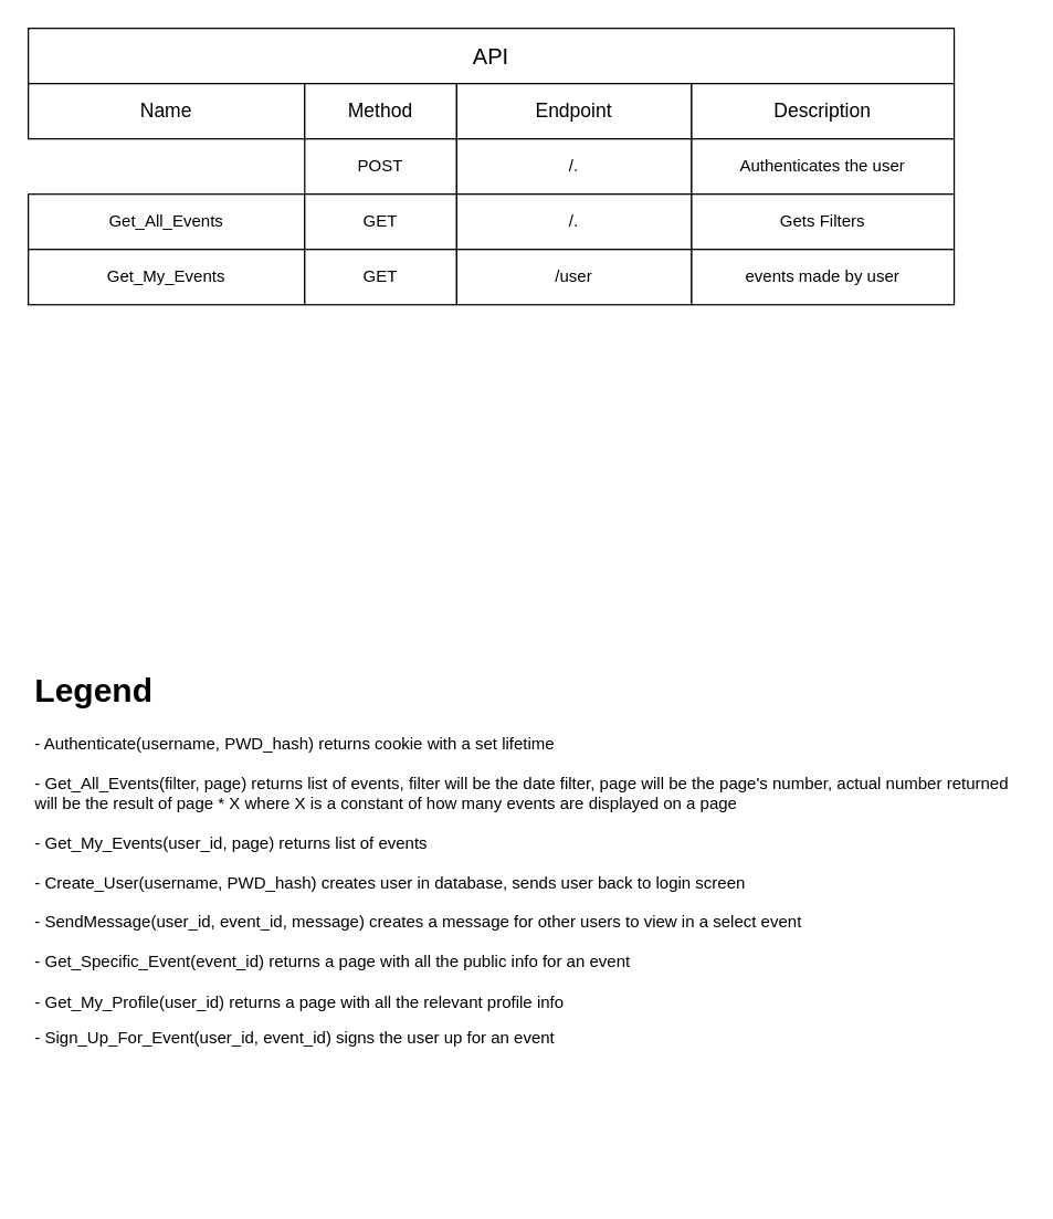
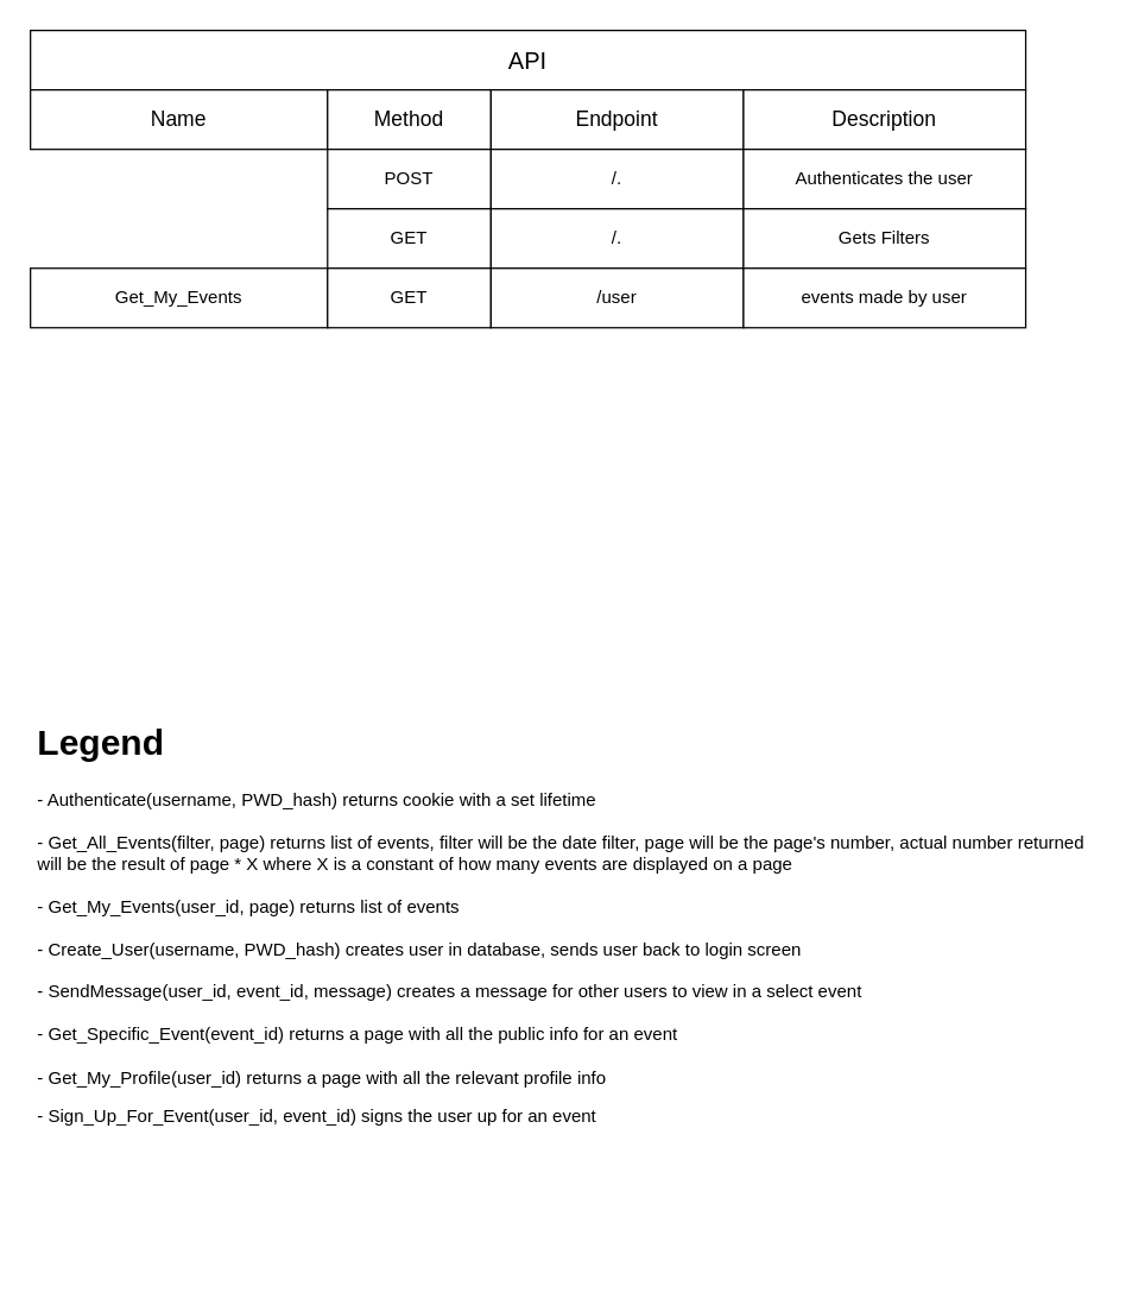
  <mxCell id="0" />
  <mxCell id="1" parent="0" />
  <mxCell id="2" value="&lt;h1&gt;Legend&lt;/h1&gt;&lt;p&gt;- Authenticate(username, PWD_hash) returns cookie with a set lifetime&lt;br&gt;&lt;br&gt;- Get_All_Events(filter, page) returns list of events, filter will be the date filter, page will be the page's number, actual number returned will be the result of page * X where X is a constant of how many events are displayed on a page&lt;br&gt;&lt;br&gt;- Get_My_Events(user_id, page) returns list of events&lt;br&gt;&lt;br&gt;- Create_User(username, PWD_hash) creates user in database, sends user back to login screen&lt;br&gt;&lt;br&gt;- SendMessage(user_id, event_id, message) creates a message for other users to view in a select event&lt;br&gt;&lt;br&gt;- Get_Specific_Event(event_id) returns a page with all the public info for an event&lt;br&gt;&lt;br&gt;- Get_My_Profile(user_id) returns a page with all the relevant profile info&lt;/p&gt;&lt;p&gt;- Sign_Up_For_Event(user_id, event_id) signs the user up for an event&lt;br&gt;&lt;/p&gt;" style="text;html=1;strokeColor=none;fillColor=none;spacing=5;spacingTop=-20;whiteSpace=wrap;overflow=hidden;rounded=0;" parent="1" vertex="1"><mxGeometry x="20" y="480" width="720" height="380" as="geometry" /></mxCell>
  <mxCell id="3" value="&lt;font style=&quot;font-size: 16px;&quot;&gt;API&lt;/font&gt;" style="rounded=0;whiteSpace=wrap;html=1;" vertex="1" parent="1"><mxGeometry x="20" y="20" width="670" height="40" as="geometry" /></mxCell>
  <mxCell id="4" value="&lt;font style=&quot;font-size: 14px;&quot;&gt;Name&lt;/font&gt;" style="rounded=0;whiteSpace=wrap;html=1;" vertex="1" parent="1"><mxGeometry x="20" y="60" width="200" height="40" as="geometry" /></mxCell>
  <mxCell id="5" value="&lt;font style=&quot;font-size: 14px;&quot;&gt;Method&lt;/font&gt;" style="rounded=0;whiteSpace=wrap;html=1;" vertex="1" parent="1"><mxGeometry x="220" y="60" width="110" height="40" as="geometry" /></mxCell>
  <mxCell id="6" value="&lt;font style=&quot;font-size: 14px;&quot;&gt;Endpoint&lt;/font&gt;" style="rounded=0;whiteSpace=wrap;html=1;" vertex="1" parent="1"><mxGeometry x="330" y="60" width="170" height="40" as="geometry" /></mxCell>
  <mxCell id="7" value="&lt;font style=&quot;font-size: 14px;&quot;&gt;Description&lt;br&gt;&lt;/font&gt;" style="rounded=0;whiteSpace=wrap;html=1;" vertex="1" parent="1"><mxGeometry x="500" y="60" width="190" height="40" as="geometry" /></mxCell>
  <mxCell id="8" value="POST" style="rounded=0;whiteSpace=wrap;html=1;" vertex="1" parent="1"><mxGeometry x="220" y="100" width="110" height="40" as="geometry" /></mxCell>
  <mxCell id="9" value="/." style="rounded=0;whiteSpace=wrap;html=1;" vertex="1" parent="1"><mxGeometry x="330" y="100" width="170" height="40" as="geometry" /></mxCell>
  <mxCell id="10" value="Authenticates the user" style="rounded=0;whiteSpace=wrap;html=1;" vertex="1" parent="1"><mxGeometry x="500" y="100" width="190" height="40" as="geometry" /></mxCell>
- <mxCell id="11" value="Get_All_Events" style="rounded=0;whiteSpace=wrap;html=1;" vertex="1" parent="1"><mxGeometry x="20" y="140" width="200" height="40" as="geometry" /></mxCell>
  <mxCell id="12" value="GET" style="rounded=0;whiteSpace=wrap;html=1;" vertex="1" parent="1"><mxGeometry x="220" y="140" width="110" height="40" as="geometry" /></mxCell>
  <mxCell id="13" value="/." style="rounded=0;whiteSpace=wrap;html=1;" vertex="1" parent="1"><mxGeometry x="330" y="140" width="170" height="40" as="geometry" /></mxCell>
  <mxCell id="14" value="Gets Filters" style="rounded=0;whiteSpace=wrap;html=1;" vertex="1" parent="1"><mxGeometry x="500" y="140" width="190" height="40" as="geometry" /></mxCell>
  <mxCell id="15" value="Get_My_Events" style="rounded=0;whiteSpace=wrap;html=1;" vertex="1" parent="1"><mxGeometry x="20" y="180" width="200" height="40" as="geometry" /></mxCell>
  <mxCell id="16" value="GET" style="rounded=0;whiteSpace=wrap;html=1;" vertex="1" parent="1"><mxGeometry x="220" y="180" width="110" height="40" as="geometry" /></mxCell>
  <mxCell id="17" value="/user" style="rounded=0;whiteSpace=wrap;html=1;" vertex="1" parent="1"><mxGeometry x="330" y="180" width="170" height="40" as="geometry" /></mxCell>
  <mxCell id="18" value="events made by user" style="rounded=0;whiteSpace=wrap;html=1;" vertex="1" parent="1"><mxGeometry x="500" y="180" width="190" height="40" as="geometry" /></mxCell>
